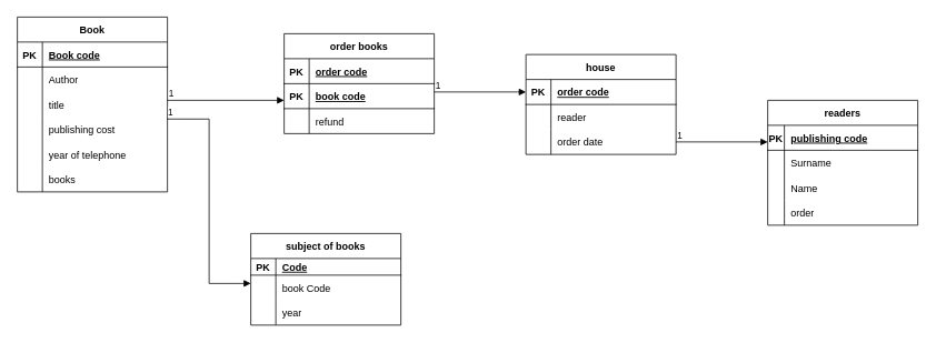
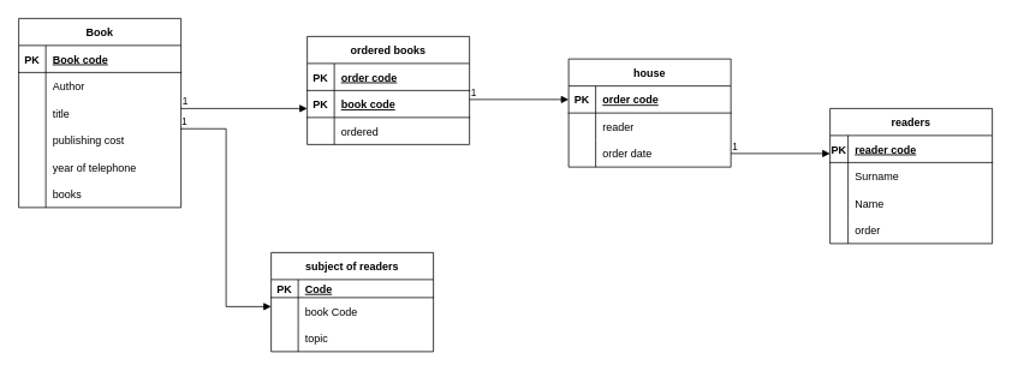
  <mxCell id="0" />
  <mxCell id="1" parent="0" />
  <mxCell id="2" value="Book" style="shape=table;startSize=30;container=1;collapsible=1;childLayout=tableLayout;fixedRows=1;rowLines=0;fontStyle=1;align=center;resizeLast=1;" vertex="1" parent="1"><mxGeometry x="20" y="20" width="180" height="210" as="geometry"><mxRectangle x="-30" y="90" width="80" height="40" as="alternateBounds" /></mxGeometry></mxCell>
  <mxCell id="3" value="" style="shape=tableRow;horizontal=0;startSize=0;swimlaneHead=0;swimlaneBody=0;fillColor=none;collapsible=0;dropTarget=0;points=[[0,0.5],[1,0.5]];portConstraint=eastwest;top=0;left=0;right=0;bottom=1;" vertex="1" parent="2"><mxGeometry y="30" width="180" height="30" as="geometry" /></mxCell>
  <mxCell id="4" value="PK" style="shape=partialRectangle;connectable=0;fillColor=none;top=0;left=0;bottom=0;right=0;fontStyle=1;overflow=hidden;" vertex="1" parent="3"><mxGeometry width="30" height="30" as="geometry"><mxRectangle width="30" height="30" as="alternateBounds" /></mxGeometry></mxCell>
  <mxCell id="5" value="Book code" style="shape=partialRectangle;connectable=0;fillColor=none;top=0;left=0;bottom=0;right=0;align=left;spacingLeft=6;fontStyle=5;overflow=hidden;" vertex="1" parent="3"><mxGeometry x="30" width="150" height="30" as="geometry"><mxRectangle width="150" height="30" as="alternateBounds" /></mxGeometry></mxCell>
  <mxCell id="6" value="" style="shape=tableRow;horizontal=0;startSize=0;swimlaneHead=0;swimlaneBody=0;fillColor=none;collapsible=0;dropTarget=0;points=[[0,0.5],[1,0.5]];portConstraint=eastwest;top=0;left=0;right=0;bottom=0;" vertex="1" parent="2"><mxGeometry y="60" width="180" height="30" as="geometry" /></mxCell>
  <mxCell id="7" value="" style="shape=partialRectangle;connectable=0;fillColor=none;top=0;left=0;bottom=0;right=0;editable=1;overflow=hidden;" vertex="1" parent="6"><mxGeometry width="30" height="30" as="geometry"><mxRectangle width="30" height="30" as="alternateBounds" /></mxGeometry></mxCell>
  <mxCell id="8" value="Author" style="shape=partialRectangle;connectable=0;fillColor=none;top=0;left=0;bottom=0;right=0;align=left;spacingLeft=6;overflow=hidden;" vertex="1" parent="6"><mxGeometry x="30" width="150" height="30" as="geometry"><mxRectangle width="150" height="30" as="alternateBounds" /></mxGeometry></mxCell>
  <mxCell id="9" value="" style="shape=tableRow;horizontal=0;startSize=0;swimlaneHead=0;swimlaneBody=0;fillColor=none;collapsible=0;dropTarget=0;points=[[0,0.5],[1,0.5]];portConstraint=eastwest;top=0;left=0;right=0;bottom=0;" vertex="1" parent="2"><mxGeometry y="90" width="180" height="30" as="geometry" /></mxCell>
  <mxCell id="10" value="" style="shape=partialRectangle;connectable=0;fillColor=none;top=0;left=0;bottom=0;right=0;editable=1;overflow=hidden;" vertex="1" parent="9"><mxGeometry width="30" height="30" as="geometry"><mxRectangle width="30" height="30" as="alternateBounds" /></mxGeometry></mxCell>
  <mxCell id="11" value="title" style="shape=partialRectangle;connectable=0;fillColor=none;top=0;left=0;bottom=0;right=0;align=left;spacingLeft=6;overflow=hidden;" vertex="1" parent="9"><mxGeometry x="30" width="150" height="30" as="geometry"><mxRectangle width="150" height="30" as="alternateBounds" /></mxGeometry></mxCell>
  <mxCell id="12" value="" style="shape=tableRow;horizontal=0;startSize=0;swimlaneHead=0;swimlaneBody=0;fillColor=none;collapsible=0;dropTarget=0;points=[[0,0.5],[1,0.5]];portConstraint=eastwest;top=0;left=0;right=0;bottom=0;" vertex="1" parent="2"><mxGeometry y="120" width="180" height="30" as="geometry" /></mxCell>
  <mxCell id="13" value="" style="shape=partialRectangle;connectable=0;fillColor=none;top=0;left=0;bottom=0;right=0;editable=1;overflow=hidden;" vertex="1" parent="12"><mxGeometry width="30" height="30" as="geometry"><mxRectangle width="30" height="30" as="alternateBounds" /></mxGeometry></mxCell>
  <mxCell id="14" value="publishing cost" style="shape=partialRectangle;connectable=0;fillColor=none;top=0;left=0;bottom=0;right=0;align=left;spacingLeft=6;overflow=hidden;" vertex="1" parent="12"><mxGeometry x="30" width="150" height="30" as="geometry"><mxRectangle width="150" height="30" as="alternateBounds" /></mxGeometry></mxCell>
  <mxCell id="15" value="" style="shape=tableRow;horizontal=0;startSize=0;swimlaneHead=0;swimlaneBody=0;fillColor=none;collapsible=0;dropTarget=0;points=[[0,0.5],[1,0.5]];portConstraint=eastwest;top=0;left=0;right=0;bottom=0;" vertex="1" parent="2"><mxGeometry y="150" width="180" height="30" as="geometry" /></mxCell>
  <mxCell id="16" value="" style="shape=partialRectangle;connectable=0;fillColor=none;top=0;left=0;bottom=0;right=0;editable=1;overflow=hidden;" vertex="1" parent="15"><mxGeometry width="30" height="30" as="geometry"><mxRectangle width="30" height="30" as="alternateBounds" /></mxGeometry></mxCell>
  <mxCell id="17" value="year of telephone" style="shape=partialRectangle;connectable=0;fillColor=none;top=0;left=0;bottom=0;right=0;align=left;spacingLeft=6;overflow=hidden;" vertex="1" parent="15"><mxGeometry x="30" width="150" height="30" as="geometry"><mxRectangle width="150" height="30" as="alternateBounds" /></mxGeometry></mxCell>
  <mxCell id="18" value="" style="shape=tableRow;horizontal=0;startSize=0;swimlaneHead=0;swimlaneBody=0;fillColor=none;collapsible=0;dropTarget=0;points=[[0,0.5],[1,0.5]];portConstraint=eastwest;top=0;left=0;right=0;bottom=0;" vertex="1" parent="2"><mxGeometry y="180" width="180" height="30" as="geometry" /></mxCell>
  <mxCell id="19" value="" style="shape=partialRectangle;connectable=0;fillColor=none;top=0;left=0;bottom=0;right=0;editable=1;overflow=hidden;" vertex="1" parent="18"><mxGeometry width="30" height="30" as="geometry"><mxRectangle width="30" height="30" as="alternateBounds" /></mxGeometry></mxCell>
  <mxCell id="20" value="books" style="shape=partialRectangle;connectable=0;fillColor=none;top=0;left=0;bottom=0;right=0;align=left;spacingLeft=6;overflow=hidden;" vertex="1" parent="18"><mxGeometry x="30" width="150" height="30" as="geometry"><mxRectangle width="150" height="30" as="alternateBounds" /></mxGeometry></mxCell>
  <mxCell id="21" value="house" style="shape=table;startSize=30;container=1;collapsible=1;childLayout=tableLayout;fixedRows=1;rowLines=0;fontStyle=1;align=center;resizeLast=1;" vertex="1" parent="1"><mxGeometry x="630" y="65" width="180" height="120" as="geometry" /></mxCell>
  <mxCell id="22" value="" style="shape=tableRow;horizontal=0;startSize=0;swimlaneHead=0;swimlaneBody=0;fillColor=none;collapsible=0;dropTarget=0;points=[[0,0.5],[1,0.5]];portConstraint=eastwest;top=0;left=0;right=0;bottom=1;" vertex="1" parent="21"><mxGeometry y="30" width="180" height="30" as="geometry" /></mxCell>
  <mxCell id="23" value="PK" style="shape=partialRectangle;connectable=0;fillColor=none;top=0;left=0;bottom=0;right=0;fontStyle=1;overflow=hidden;" vertex="1" parent="22"><mxGeometry width="30" height="30" as="geometry"><mxRectangle width="30" height="30" as="alternateBounds" /></mxGeometry></mxCell>
  <mxCell id="24" value="order code" style="shape=partialRectangle;connectable=0;fillColor=none;top=0;left=0;bottom=0;right=0;align=left;spacingLeft=6;fontStyle=5;overflow=hidden;" vertex="1" parent="22"><mxGeometry x="30" width="150" height="30" as="geometry"><mxRectangle width="150" height="30" as="alternateBounds" /></mxGeometry></mxCell>
  <mxCell id="25" value="" style="shape=tableRow;horizontal=0;startSize=0;swimlaneHead=0;swimlaneBody=0;fillColor=none;collapsible=0;dropTarget=0;points=[[0,0.5],[1,0.5]];portConstraint=eastwest;top=0;left=0;right=0;bottom=0;" vertex="1" parent="21"><mxGeometry y="60" width="180" height="30" as="geometry" /></mxCell>
  <mxCell id="26" value="" style="shape=partialRectangle;connectable=0;fillColor=none;top=0;left=0;bottom=0;right=0;editable=1;overflow=hidden;" vertex="1" parent="25"><mxGeometry width="30" height="30" as="geometry"><mxRectangle width="30" height="30" as="alternateBounds" /></mxGeometry></mxCell>
  <mxCell id="27" value="reader" style="shape=partialRectangle;connectable=0;fillColor=none;top=0;left=0;bottom=0;right=0;align=left;spacingLeft=6;overflow=hidden;" vertex="1" parent="25"><mxGeometry x="30" width="150" height="30" as="geometry"><mxRectangle width="150" height="30" as="alternateBounds" /></mxGeometry></mxCell>
  <mxCell id="28" value="" style="shape=tableRow;horizontal=0;startSize=0;swimlaneHead=0;swimlaneBody=0;fillColor=none;collapsible=0;dropTarget=0;points=[[0,0.5],[1,0.5]];portConstraint=eastwest;top=0;left=0;right=0;bottom=0;" vertex="1" parent="21"><mxGeometry y="90" width="180" height="30" as="geometry" /></mxCell>
  <mxCell id="29" value="" style="shape=partialRectangle;connectable=0;fillColor=none;top=0;left=0;bottom=0;right=0;editable=1;overflow=hidden;" vertex="1" parent="28"><mxGeometry width="30" height="30" as="geometry"><mxRectangle width="30" height="30" as="alternateBounds" /></mxGeometry></mxCell>
  <mxCell id="30" value="order date" style="shape=partialRectangle;connectable=0;fillColor=none;top=0;left=0;bottom=0;right=0;align=left;spacingLeft=6;overflow=hidden;" vertex="1" parent="28"><mxGeometry x="30" width="150" height="30" as="geometry"><mxRectangle width="150" height="30" as="alternateBounds" /></mxGeometry></mxCell>
- <mxCell id="31" value="subject of books" style="shape=table;startSize=30;container=1;collapsible=1;childLayout=tableLayout;fixedRows=1;rowLines=0;fontStyle=1;align=center;resizeLast=1;" vertex="1" parent="1"><mxGeometry x="300" y="280" width="180" height="110" as="geometry" /></mxCell>
+ <mxCell id="31" value="subject of readers" style="shape=table;startSize=30;container=1;collapsible=1;childLayout=tableLayout;fixedRows=1;rowLines=0;fontStyle=1;align=center;resizeLast=1;" vertex="1" parent="1"><mxGeometry x="300" y="280" width="180" height="110" as="geometry" /></mxCell>
  <mxCell id="32" value="" style="shape=tableRow;horizontal=0;startSize=0;swimlaneHead=0;swimlaneBody=0;fillColor=none;collapsible=0;dropTarget=0;points=[[0,0.5],[1,0.5]];portConstraint=eastwest;top=0;left=0;right=0;bottom=1;" vertex="1" parent="31"><mxGeometry y="30" width="180" height="20" as="geometry" /></mxCell>
  <mxCell id="33" value="PK" style="shape=partialRectangle;connectable=0;fillColor=none;top=0;left=0;bottom=0;right=0;fontStyle=1;overflow=hidden;" vertex="1" parent="32"><mxGeometry width="30" height="20" as="geometry"><mxRectangle width="30" height="20" as="alternateBounds" /></mxGeometry></mxCell>
  <mxCell id="34" value="Code" style="shape=partialRectangle;connectable=0;fillColor=none;top=0;left=0;bottom=0;right=0;align=left;spacingLeft=6;fontStyle=5;overflow=hidden;" vertex="1" parent="32"><mxGeometry x="30" width="150" height="20" as="geometry"><mxRectangle width="150" height="20" as="alternateBounds" /></mxGeometry></mxCell>
  <mxCell id="35" value="" style="shape=tableRow;horizontal=0;startSize=0;swimlaneHead=0;swimlaneBody=0;fillColor=none;collapsible=0;dropTarget=0;points=[[0,0.5],[1,0.5]];portConstraint=eastwest;top=0;left=0;right=0;bottom=0;" vertex="1" parent="31"><mxGeometry y="50" width="180" height="30" as="geometry" /></mxCell>
  <mxCell id="36" value="" style="shape=partialRectangle;connectable=0;fillColor=none;top=0;left=0;bottom=0;right=0;editable=1;overflow=hidden;" vertex="1" parent="35"><mxGeometry width="30" height="30" as="geometry"><mxRectangle width="30" height="30" as="alternateBounds" /></mxGeometry></mxCell>
  <mxCell id="37" value="book Code" style="shape=partialRectangle;connectable=0;fillColor=none;top=0;left=0;bottom=0;right=0;align=left;spacingLeft=6;overflow=hidden;" vertex="1" parent="35"><mxGeometry x="30" width="150" height="30" as="geometry"><mxRectangle width="150" height="30" as="alternateBounds" /></mxGeometry></mxCell>
  <mxCell id="38" value="" style="shape=tableRow;horizontal=0;startSize=0;swimlaneHead=0;swimlaneBody=0;fillColor=none;collapsible=0;dropTarget=0;points=[[0,0.5],[1,0.5]];portConstraint=eastwest;top=0;left=0;right=0;bottom=0;" vertex="1" parent="31"><mxGeometry y="80" width="180" height="30" as="geometry" /></mxCell>
  <mxCell id="39" value="" style="shape=partialRectangle;connectable=0;fillColor=none;top=0;left=0;bottom=0;right=0;editable=1;overflow=hidden;" vertex="1" parent="38"><mxGeometry width="30" height="30" as="geometry"><mxRectangle width="30" height="30" as="alternateBounds" /></mxGeometry></mxCell>
- <mxCell id="40" value="year" style="shape=partialRectangle;connectable=0;fillColor=none;top=0;left=0;bottom=0;right=0;align=left;spacingLeft=6;overflow=hidden;" vertex="1" parent="38"><mxGeometry x="30" width="150" height="30" as="geometry"><mxRectangle width="150" height="30" as="alternateBounds" /></mxGeometry></mxCell>
+ <mxCell id="40" value="topic" style="shape=partialRectangle;connectable=0;fillColor=none;top=0;left=0;bottom=0;right=0;align=left;spacingLeft=6;overflow=hidden;" vertex="1" parent="38"><mxGeometry x="30" width="150" height="30" as="geometry"><mxRectangle width="150" height="30" as="alternateBounds" /></mxGeometry></mxCell>
  <mxCell id="41" value="readers" style="shape=table;startSize=30;container=1;collapsible=1;childLayout=tableLayout;fixedRows=1;rowLines=0;fontStyle=1;align=center;resizeLast=1;" vertex="1" parent="1"><mxGeometry x="920" y="120" width="180" height="150" as="geometry" /></mxCell>
  <mxCell id="42" value="" style="shape=tableRow;horizontal=0;startSize=0;swimlaneHead=0;swimlaneBody=0;fillColor=none;collapsible=0;dropTarget=0;points=[[0,0.5],[1,0.5]];portConstraint=eastwest;top=0;left=0;right=0;bottom=1;" vertex="1" parent="41"><mxGeometry y="30" width="180" height="30" as="geometry" /></mxCell>
  <mxCell id="43" value="PK" style="shape=partialRectangle;connectable=0;fillColor=none;top=0;left=0;bottom=0;right=0;fontStyle=1;overflow=hidden;" vertex="1" parent="42"><mxGeometry width="20" height="30" as="geometry"><mxRectangle width="20" height="30" as="alternateBounds" /></mxGeometry></mxCell>
- <mxCell id="44" value="publishing code" style="shape=partialRectangle;connectable=0;fillColor=none;top=0;left=0;bottom=0;right=0;align=left;spacingLeft=6;fontStyle=5;overflow=hidden;" vertex="1" parent="42"><mxGeometry x="20" width="160" height="30" as="geometry"><mxRectangle width="160" height="30" as="alternateBounds" /></mxGeometry></mxCell>
+ <mxCell id="44" value="reader code" style="shape=partialRectangle;connectable=0;fillColor=none;top=0;left=0;bottom=0;right=0;align=left;spacingLeft=6;fontStyle=5;overflow=hidden;" vertex="1" parent="42"><mxGeometry x="20" width="160" height="30" as="geometry"><mxRectangle width="160" height="30" as="alternateBounds" /></mxGeometry></mxCell>
  <mxCell id="45" value="" style="shape=tableRow;horizontal=0;startSize=0;swimlaneHead=0;swimlaneBody=0;fillColor=none;collapsible=0;dropTarget=0;points=[[0,0.5],[1,0.5]];portConstraint=eastwest;top=0;left=0;right=0;bottom=0;" vertex="1" parent="41"><mxGeometry y="60" width="180" height="30" as="geometry" /></mxCell>
  <mxCell id="46" value="" style="shape=partialRectangle;connectable=0;fillColor=none;top=0;left=0;bottom=0;right=0;editable=1;overflow=hidden;" vertex="1" parent="45"><mxGeometry width="20" height="30" as="geometry"><mxRectangle width="20" height="30" as="alternateBounds" /></mxGeometry></mxCell>
  <mxCell id="47" value="Surname" style="shape=partialRectangle;connectable=0;fillColor=none;top=0;left=0;bottom=0;right=0;align=left;spacingLeft=6;overflow=hidden;" vertex="1" parent="45"><mxGeometry x="20" width="160" height="30" as="geometry"><mxRectangle width="160" height="30" as="alternateBounds" /></mxGeometry></mxCell>
  <mxCell id="48" value="" style="shape=tableRow;horizontal=0;startSize=0;swimlaneHead=0;swimlaneBody=0;fillColor=none;collapsible=0;dropTarget=0;points=[[0,0.5],[1,0.5]];portConstraint=eastwest;top=0;left=0;right=0;bottom=0;" vertex="1" parent="41"><mxGeometry y="90" width="180" height="30" as="geometry" /></mxCell>
  <mxCell id="49" value="" style="shape=partialRectangle;connectable=0;fillColor=none;top=0;left=0;bottom=0;right=0;editable=1;overflow=hidden;" vertex="1" parent="48"><mxGeometry width="20" height="30" as="geometry"><mxRectangle width="20" height="30" as="alternateBounds" /></mxGeometry></mxCell>
  <mxCell id="50" value="Name" style="shape=partialRectangle;connectable=0;fillColor=none;top=0;left=0;bottom=0;right=0;align=left;spacingLeft=6;overflow=hidden;" vertex="1" parent="48"><mxGeometry x="20" width="160" height="30" as="geometry"><mxRectangle width="160" height="30" as="alternateBounds" /></mxGeometry></mxCell>
  <mxCell id="51" value="" style="shape=tableRow;horizontal=0;startSize=0;swimlaneHead=0;swimlaneBody=0;fillColor=none;collapsible=0;dropTarget=0;points=[[0,0.5],[1,0.5]];portConstraint=eastwest;top=0;left=0;right=0;bottom=0;" vertex="1" parent="41"><mxGeometry y="120" width="180" height="30" as="geometry" /></mxCell>
  <mxCell id="52" value="" style="shape=partialRectangle;connectable=0;fillColor=none;top=0;left=0;bottom=0;right=0;editable=1;overflow=hidden;" vertex="1" parent="51"><mxGeometry width="20" height="30" as="geometry"><mxRectangle width="20" height="30" as="alternateBounds" /></mxGeometry></mxCell>
  <mxCell id="53" value="order" style="shape=partialRectangle;connectable=0;fillColor=none;top=0;left=0;bottom=0;right=0;align=left;spacingLeft=6;overflow=hidden;" vertex="1" parent="51"><mxGeometry x="20" width="160" height="30" as="geometry"><mxRectangle width="160" height="30" as="alternateBounds" /></mxGeometry></mxCell>
- <mxCell id="54" value="order books" style="shape=table;startSize=30;container=1;collapsible=1;childLayout=tableLayout;fixedRows=1;rowLines=0;fontStyle=1;align=center;resizeLast=1;" vertex="1" parent="1"><mxGeometry x="340" y="40" width="180" height="120" as="geometry" /></mxCell>
+ <mxCell id="54" value="ordered books" style="shape=table;startSize=30;container=1;collapsible=1;childLayout=tableLayout;fixedRows=1;rowLines=0;fontStyle=1;align=center;resizeLast=1;" vertex="1" parent="1"><mxGeometry x="340" y="40" width="180" height="120" as="geometry" /></mxCell>
  <mxCell id="55" value="" style="shape=tableRow;horizontal=0;startSize=0;swimlaneHead=0;swimlaneBody=0;fillColor=none;collapsible=0;dropTarget=0;points=[[0,0.5],[1,0.5]];portConstraint=eastwest;top=0;left=0;right=0;bottom=1;" vertex="1" parent="54"><mxGeometry y="30" width="180" height="30" as="geometry" /></mxCell>
  <mxCell id="56" value="PK" style="shape=partialRectangle;connectable=0;fillColor=none;top=0;left=0;bottom=0;right=0;fontStyle=1;overflow=hidden;" vertex="1" parent="55"><mxGeometry width="30" height="30" as="geometry"><mxRectangle width="30" height="30" as="alternateBounds" /></mxGeometry></mxCell>
  <mxCell id="57" value="order code" style="shape=partialRectangle;connectable=0;fillColor=none;top=0;left=0;bottom=0;right=0;align=left;spacingLeft=6;fontStyle=5;overflow=hidden;" vertex="1" parent="55"><mxGeometry x="30" width="150" height="30" as="geometry"><mxRectangle width="150" height="30" as="alternateBounds" /></mxGeometry></mxCell>
  <mxCell id="58" value="" style="shape=tableRow;horizontal=0;startSize=0;swimlaneHead=0;swimlaneBody=0;fillColor=none;collapsible=0;dropTarget=0;points=[[0,0.5],[1,0.5]];portConstraint=eastwest;top=0;left=0;right=0;bottom=1;" vertex="1" parent="54"><mxGeometry y="60" width="180" height="30" as="geometry" /></mxCell>
  <mxCell id="59" value="PK" style="shape=partialRectangle;connectable=0;fillColor=none;top=0;left=0;bottom=0;right=0;fontStyle=1;overflow=hidden;" vertex="1" parent="58"><mxGeometry width="30" height="30" as="geometry"><mxRectangle width="30" height="30" as="alternateBounds" /></mxGeometry></mxCell>
  <mxCell id="60" value="book code" style="shape=partialRectangle;connectable=0;fillColor=none;top=0;left=0;bottom=0;right=0;align=left;spacingLeft=6;fontStyle=5;overflow=hidden;" vertex="1" parent="58"><mxGeometry x="30" width="150" height="30" as="geometry"><mxRectangle width="150" height="30" as="alternateBounds" /></mxGeometry></mxCell>
  <mxCell id="61" value="" style="shape=tableRow;horizontal=0;startSize=0;swimlaneHead=0;swimlaneBody=0;fillColor=none;collapsible=0;dropTarget=0;points=[[0,0.5],[1,0.5]];portConstraint=eastwest;top=0;left=0;right=0;bottom=0;" vertex="1" parent="54"><mxGeometry y="90" width="180" height="30" as="geometry" /></mxCell>
  <mxCell id="62" value="" style="shape=partialRectangle;connectable=0;fillColor=none;top=0;left=0;bottom=0;right=0;editable=1;overflow=hidden;" vertex="1" parent="61"><mxGeometry width="30" height="30" as="geometry"><mxRectangle width="30" height="30" as="alternateBounds" /></mxGeometry></mxCell>
- <mxCell id="63" value="refund" style="shape=partialRectangle;connectable=0;fillColor=none;top=0;left=0;bottom=0;right=0;align=left;spacingLeft=6;overflow=hidden;" vertex="1" parent="61"><mxGeometry x="30" width="150" height="30" as="geometry"><mxRectangle width="150" height="30" as="alternateBounds" /></mxGeometry></mxCell>
+ <mxCell id="63" value="ordered" style="shape=partialRectangle;connectable=0;fillColor=none;top=0;left=0;bottom=0;right=0;align=left;spacingLeft=6;overflow=hidden;" vertex="1" parent="61"><mxGeometry x="30" width="150" height="30" as="geometry"><mxRectangle width="150" height="30" as="alternateBounds" /></mxGeometry></mxCell>
  <mxCell id="64" value="" style="endArrow=block;endFill=1;html=1;edgeStyle=orthogonalEdgeStyle;align=left;verticalAlign=top;rounded=0;" edge="1" parent="1"><mxGeometry x="-1" relative="1" as="geometry"><mxPoint x="200" y="120" as="sourcePoint" /><mxPoint x="340" y="120" as="targetPoint" /></mxGeometry></mxCell>
  <mxCell id="65" value="1" style="edgeLabel;resizable=0;html=1;align=left;verticalAlign=bottom;" connectable="0" vertex="1" parent="64"><mxGeometry x="-1" relative="1" as="geometry" /></mxCell>
  <mxCell id="66" value="" style="endArrow=block;endFill=1;html=1;edgeStyle=orthogonalEdgeStyle;align=left;verticalAlign=top;rounded=0;entryX=0;entryY=0.333;entryDx=0;entryDy=0;entryPerimeter=0;exitX=0.997;exitY=0.083;exitDx=0;exitDy=0;exitPerimeter=0;" edge="1" parent="1" source="12" target="35"><mxGeometry x="-0.76" y="-30" relative="1" as="geometry"><mxPoint x="250" y="140" as="sourcePoint" /><mxPoint x="250" y="340" as="targetPoint" /><Array as="points"><mxPoint x="250" y="143" /><mxPoint x="250" y="340" /></Array><mxPoint as="offset" /></mxGeometry></mxCell>
  <mxCell id="67" value="1" style="edgeLabel;resizable=0;html=1;align=left;verticalAlign=bottom;" connectable="0" vertex="1" parent="66"><mxGeometry x="-1" relative="1" as="geometry" /></mxCell>
  <mxCell id="68" value="" style="endArrow=block;endFill=1;html=1;edgeStyle=orthogonalEdgeStyle;align=left;verticalAlign=top;rounded=0;" edge="1" parent="1"><mxGeometry x="-1" relative="1" as="geometry"><mxPoint x="520" y="110" as="sourcePoint" /><mxPoint x="630" y="110" as="targetPoint" /><Array as="points"><mxPoint x="620" y="110" /><mxPoint x="620" y="110" /></Array></mxGeometry></mxCell>
  <mxCell id="69" value="1" style="edgeLabel;resizable=0;html=1;align=left;verticalAlign=bottom;" connectable="0" vertex="1" parent="68"><mxGeometry x="-1" relative="1" as="geometry" /></mxCell>
  <mxCell id="70" value="" style="endArrow=block;endFill=1;html=1;edgeStyle=orthogonalEdgeStyle;align=left;verticalAlign=top;rounded=0;" edge="1" parent="1"><mxGeometry x="-1" relative="1" as="geometry"><mxPoint x="810" y="170" as="sourcePoint" /><mxPoint x="920" y="170" as="targetPoint" /><Array as="points"><mxPoint x="910" y="170" /><mxPoint x="910" y="170" /></Array></mxGeometry></mxCell>
  <mxCell id="71" value="1" style="edgeLabel;resizable=0;html=1;align=left;verticalAlign=bottom;" connectable="0" vertex="1" parent="70"><mxGeometry x="-1" relative="1" as="geometry" /></mxCell>
